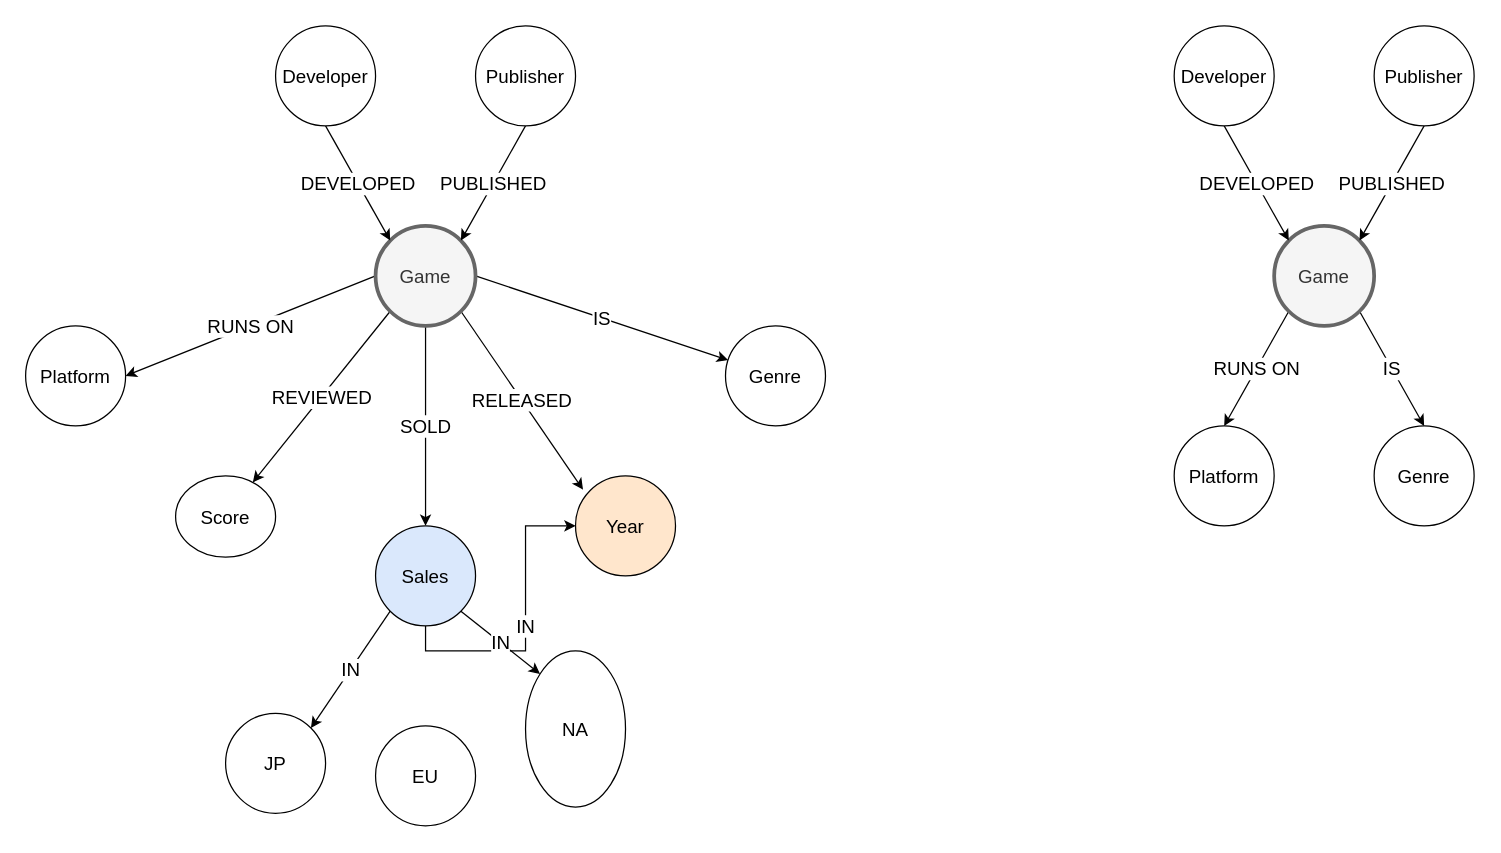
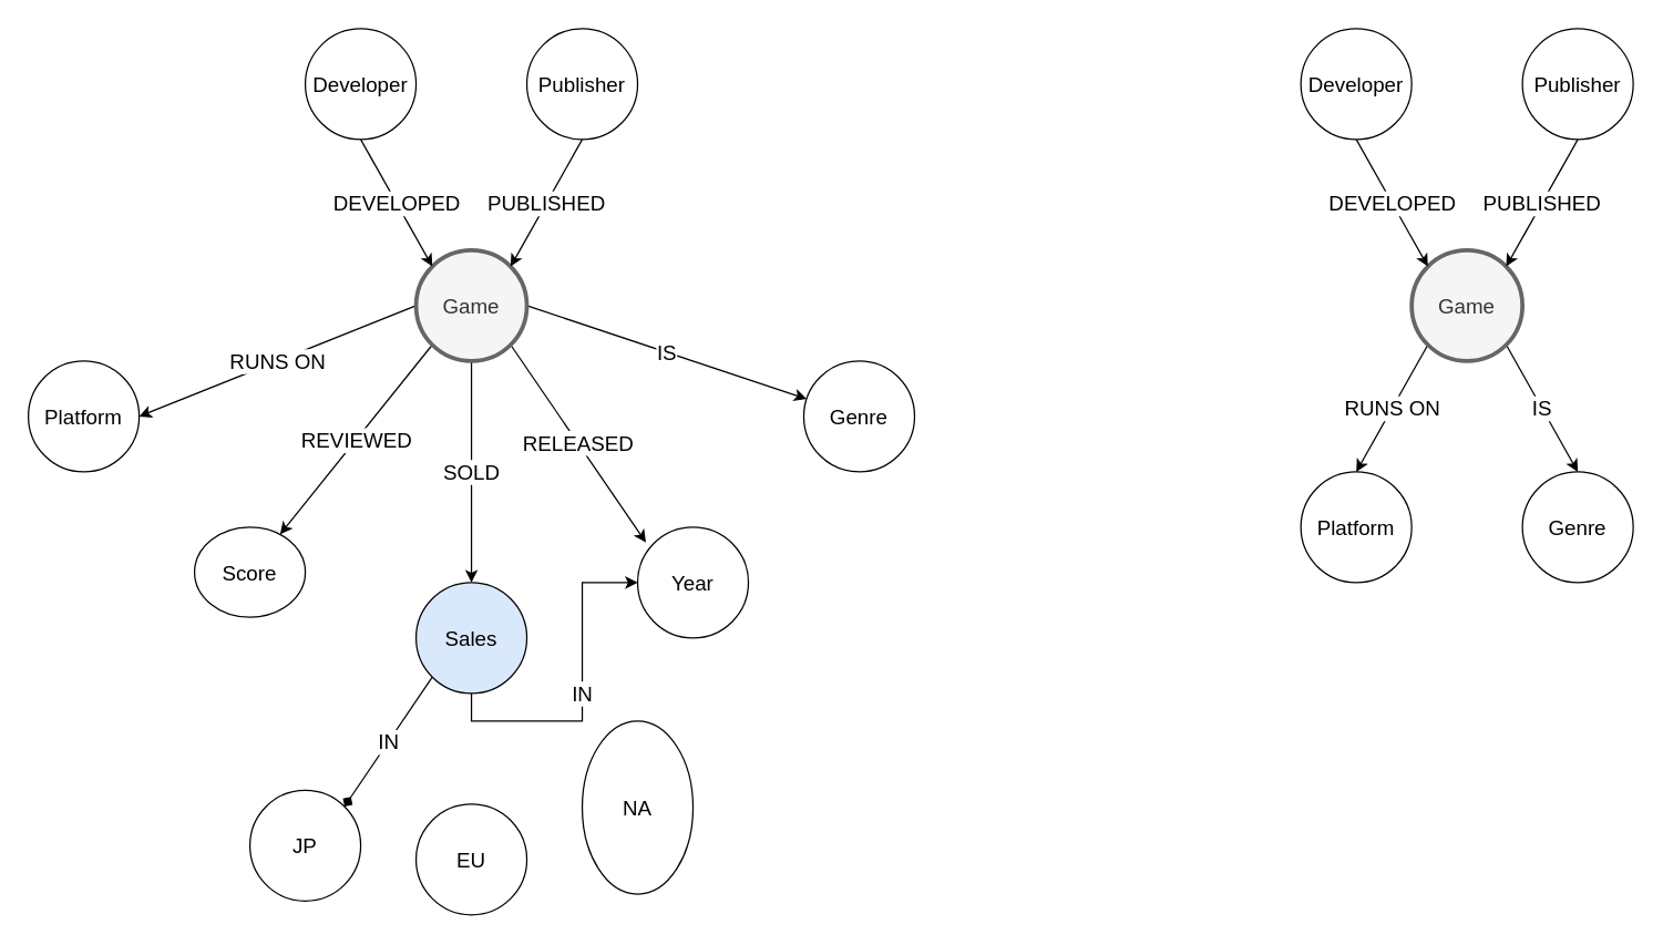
  <mxCell id="0" />
  <mxCell id="1" parent="0" />
  <mxCell id="2" value="SOLD" style="edgeStyle=orthogonalEdgeStyle;rounded=0;orthogonalLoop=1;jettySize=auto;html=1;exitX=0.5;exitY=1;exitDx=0;exitDy=0;fontSize=15;" parent="1" source="7" target="19" edge="1"><mxGeometry relative="1" as="geometry" /></mxCell>
  <mxCell id="3" value="RELEASED" style="edgeStyle=none;rounded=0;orthogonalLoop=1;jettySize=auto;html=1;exitX=1;exitY=1;exitDx=0;exitDy=0;entryX=0.075;entryY=0.138;entryDx=0;entryDy=0;entryPerimeter=0;fontSize=15;" parent="1" source="7" target="15" edge="1"><mxGeometry relative="1" as="geometry" /></mxCell>
  <mxCell id="4" value="REVIEWED" style="edgeStyle=none;rounded=0;orthogonalLoop=1;jettySize=auto;html=1;exitX=0;exitY=1;exitDx=0;exitDy=0;fontSize=15;" parent="1" source="7" target="21" edge="1"><mxGeometry relative="1" as="geometry" /></mxCell>
  <mxCell id="5" value="RUNS ON" style="edgeStyle=none;rounded=0;orthogonalLoop=1;jettySize=auto;html=1;exitX=0;exitY=0.5;exitDx=0;exitDy=0;entryX=1;entryY=0.5;entryDx=0;entryDy=0;fontSize=15;" parent="1" source="7" target="22" edge="1"><mxGeometry relative="1" as="geometry" /></mxCell>
  <mxCell id="6" value="IS" style="edgeStyle=none;rounded=0;orthogonalLoop=1;jettySize=auto;html=1;exitX=1;exitY=0.5;exitDx=0;exitDy=0;fontSize=15;" parent="1" source="7" target="20" edge="1"><mxGeometry relative="1" as="geometry" /></mxCell>
  <mxCell id="7" value="Game" style="ellipse;whiteSpace=wrap;html=1;aspect=fixed;fontSize=15;strokeWidth=3;fillColor=#f5f5f5;strokeColor=#666666;fontColor=#333333;" parent="1" vertex="1"><mxGeometry x="300" y="180" width="80" height="80" as="geometry" /></mxCell>
  <mxCell id="8" value="EU" style="ellipse;whiteSpace=wrap;html=1;aspect=fixed;fontSize=15;" parent="1" vertex="1"><mxGeometry x="300" y="580" width="80" height="80" as="geometry" /></mxCell>
  <mxCell id="9" value="PUBLISHED" style="edgeStyle=none;rounded=0;orthogonalLoop=1;jettySize=auto;html=1;exitX=0.5;exitY=1;exitDx=0;exitDy=0;entryX=1;entryY=0;entryDx=0;entryDy=0;fontSize=15;" parent="1" source="10" target="7" edge="1"><mxGeometry relative="1" as="geometry" /></mxCell>
  <mxCell id="10" value="Publisher" style="ellipse;whiteSpace=wrap;html=1;aspect=fixed;fontSize=15;" parent="1" vertex="1"><mxGeometry x="380" y="20" width="80" height="80" as="geometry" /></mxCell>
  <mxCell id="11" value="JP" style="ellipse;whiteSpace=wrap;html=1;aspect=fixed;fontSize=15;" parent="1" vertex="1"><mxGeometry x="180" y="570" width="80" height="80" as="geometry" /></mxCell>
  <mxCell id="12" value="DEVELOPED" style="edgeStyle=none;rounded=0;orthogonalLoop=1;jettySize=auto;html=1;exitX=0.5;exitY=1;exitDx=0;exitDy=0;entryX=0;entryY=0;entryDx=0;entryDy=0;fontSize=15;" parent="1" source="13" target="7" edge="1"><mxGeometry relative="1" as="geometry" /></mxCell>
  <mxCell id="13" value="Developer" style="ellipse;whiteSpace=wrap;html=1;aspect=fixed;fontSize=15;" parent="1" vertex="1"><mxGeometry x="220" y="20" width="80" height="80" as="geometry" /></mxCell>
  <mxCell id="14" value="NA" style="ellipse;whiteSpace=wrap;html=1;aspect=fixed;fontSize=15;" parent="1" vertex="1"><mxGeometry x="420" y="520" width="80" height="125" as="geometry" /></mxCell>
- <mxCell id="15" value="Year" style="ellipse;whiteSpace=wrap;html=1;aspect=fixed;fontSize=15;fillColor=#ffe6cc;" parent="1" vertex="1"><mxGeometry x="460" y="380" width="80" height="80" as="geometry" /></mxCell>
- <mxCell id="16" value="IN" style="rounded=0;orthogonalLoop=1;jettySize=auto;html=1;exitX=0;exitY=1;exitDx=0;exitDy=0;entryX=1;entryY=0;entryDx=0;entryDy=0;fontSize=15;" parent="1" source="19" target="11" edge="1"><mxGeometry relative="1" as="geometry" /></mxCell>
+ <mxCell id="15" value="Year" style="ellipse;whiteSpace=wrap;html=1;aspect=fixed;fontSize=15;" parent="1" vertex="1"><mxGeometry x="460" y="380" width="80" height="80" as="geometry" /></mxCell>
+ <mxCell id="16" value="IN" style="rounded=0;orthogonalLoop=1;jettySize=auto;html=1;exitX=0;exitY=1;exitDx=0;exitDy=0;entryX=1;entryY=0;entryDx=0;entryDy=0;fontSize=15;endArrow=diamond;" parent="1" source="19" target="11" edge="1"><mxGeometry relative="1" as="geometry" /></mxCell>
  <mxCell id="17" value="IN" style="edgeStyle=orthogonalEdgeStyle;rounded=0;orthogonalLoop=1;jettySize=auto;html=1;exitX=0.5;exitY=1;exitDx=0;exitDy=0;fontSize=15;" parent="1" source="19" target="15" edge="1"><mxGeometry relative="1" as="geometry" /></mxCell>
- <mxCell id="18" value="IN" style="rounded=0;orthogonalLoop=1;jettySize=auto;html=1;exitX=1;exitY=1;exitDx=0;exitDy=0;entryX=0;entryY=0;entryDx=0;entryDy=0;fontSize=15;" parent="1" source="19" target="14" edge="1"><mxGeometry relative="1" as="geometry" /></mxCell>
  <mxCell id="19" value="Sales" style="ellipse;whiteSpace=wrap;html=1;aspect=fixed;fontSize=15;fillColor=#dae8fc;" parent="1" vertex="1"><mxGeometry x="300" y="420" width="80" height="80" as="geometry" /></mxCell>
  <mxCell id="20" value="Genre" style="ellipse;whiteSpace=wrap;html=1;aspect=fixed;fontSize=15;" parent="1" vertex="1"><mxGeometry x="580" y="260" width="80" height="80" as="geometry" /></mxCell>
  <mxCell id="21" value="Score" style="ellipse;whiteSpace=wrap;html=1;aspect=fixed;fontSize=15;" parent="1" vertex="1"><mxGeometry x="140" y="380" width="80" height="65" as="geometry" /></mxCell>
  <mxCell id="22" value="Platform" style="ellipse;whiteSpace=wrap;html=1;aspect=fixed;fontSize=15;" parent="1" vertex="1"><mxGeometry x="20" y="260" width="80" height="80" as="geometry" /></mxCell>
  <mxCell id="23" value="RUNS ON" style="edgeStyle=none;rounded=0;orthogonalLoop=1;jettySize=auto;html=1;exitX=0;exitY=1;exitDx=0;exitDy=0;entryX=0.5;entryY=0;entryDx=0;entryDy=0;fontSize=15;" edge="1" parent="1" source="25" target="31"><mxGeometry relative="1" as="geometry" /></mxCell>
  <mxCell id="24" value="IS" style="edgeStyle=none;rounded=0;orthogonalLoop=1;jettySize=auto;html=1;exitX=1;exitY=1;exitDx=0;exitDy=0;fontSize=15;entryX=0.5;entryY=0;entryDx=0;entryDy=0;" edge="1" parent="1" source="25" target="30"><mxGeometry relative="1" as="geometry" /></mxCell>
  <mxCell id="25" value="Game" style="ellipse;whiteSpace=wrap;html=1;aspect=fixed;fontSize=15;strokeWidth=3;fillColor=#f5f5f5;strokeColor=#666666;fontColor=#333333;" vertex="1" parent="1"><mxGeometry x="1019" y="180" width="80" height="80" as="geometry" /></mxCell>
  <mxCell id="26" value="PUBLISHED" style="edgeStyle=none;rounded=0;orthogonalLoop=1;jettySize=auto;html=1;exitX=0.5;exitY=1;exitDx=0;exitDy=0;entryX=1;entryY=0;entryDx=0;entryDy=0;fontSize=15;" edge="1" parent="1" source="27" target="25"><mxGeometry relative="1" as="geometry" /></mxCell>
  <mxCell id="27" value="Publisher" style="ellipse;whiteSpace=wrap;html=1;aspect=fixed;fontSize=15;" vertex="1" parent="1"><mxGeometry x="1099" y="20" width="80" height="80" as="geometry" /></mxCell>
  <mxCell id="28" value="DEVELOPED" style="edgeStyle=none;rounded=0;orthogonalLoop=1;jettySize=auto;html=1;exitX=0.5;exitY=1;exitDx=0;exitDy=0;entryX=0;entryY=0;entryDx=0;entryDy=0;fontSize=15;" edge="1" parent="1" source="29" target="25"><mxGeometry relative="1" as="geometry" /></mxCell>
  <mxCell id="29" value="Developer" style="ellipse;whiteSpace=wrap;html=1;aspect=fixed;fontSize=15;" vertex="1" parent="1"><mxGeometry x="939" y="20" width="80" height="80" as="geometry" /></mxCell>
  <mxCell id="30" value="Genre" style="ellipse;whiteSpace=wrap;html=1;aspect=fixed;fontSize=15;" vertex="1" parent="1"><mxGeometry x="1099" y="340" width="80" height="80" as="geometry" /></mxCell>
  <mxCell id="31" value="Platform" style="ellipse;whiteSpace=wrap;html=1;aspect=fixed;fontSize=15;" vertex="1" parent="1"><mxGeometry x="939" y="340" width="80" height="80" as="geometry" /></mxCell>
